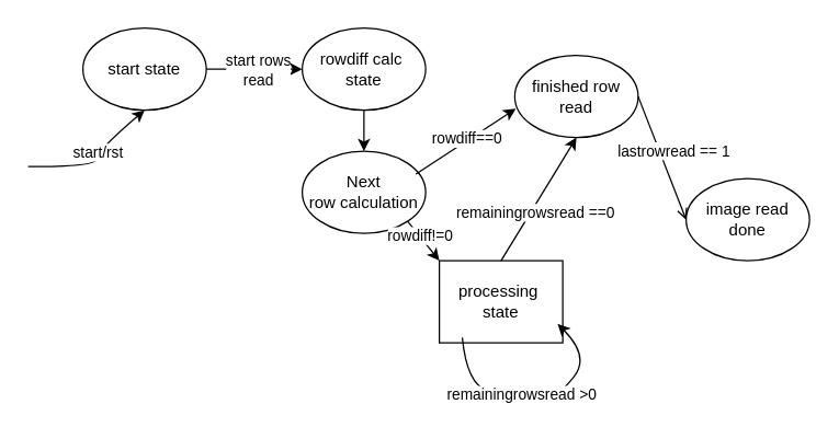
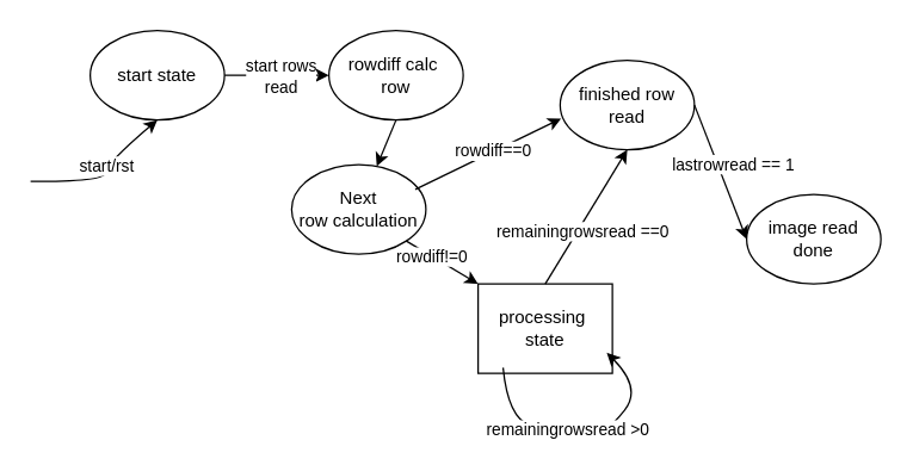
  <mxCell id="0" />
  <mxCell id="1" parent="0" />
  <mxCell id="2" value="start state" style="ellipse;whiteSpace=wrap;html=1;" vertex="1" parent="1"><mxGeometry x="60" y="20" width="90" height="60" as="geometry" /></mxCell>
  <mxCell id="3" value="" style="curved=1;endArrow=classic;html=1;rounded=0;entryX=0.5;entryY=1;entryDx=0;entryDy=0;" edge="1" parent="1" target="2"><mxGeometry width="50" height="50" relative="1" as="geometry"><mxPoint x="20" y="121.27" as="sourcePoint" /><mxPoint x="93.265" y="170.001" as="targetPoint" /><Array as="points"><mxPoint x="70" y="121.27" /><mxPoint x="70" y="110" /></Array></mxGeometry></mxCell>
  <mxCell id="4" value="start/rst" style="edgeLabel;html=1;align=center;verticalAlign=middle;resizable=0;points=[];" vertex="1" connectable="0" parent="3"><mxGeometry x="-0.582" y="-6" relative="1" as="geometry"><mxPoint x="28" y="-17" as="offset" /></mxGeometry></mxCell>
  <mxCell id="5" value="" style="endArrow=classic;html=1;rounded=0;exitX=1;exitY=0.5;exitDx=0;exitDy=0;entryX=0;entryY=0.5;entryDx=0;entryDy=0;" edge="1" parent="1" source="2" target="7"><mxGeometry width="50" height="50" relative="1" as="geometry"><mxPoint x="220" y="0" as="sourcePoint" /><mxPoint x="270" y="-50" as="targetPoint" /></mxGeometry></mxCell>
  <mxCell id="6" value="start rows &lt;br&gt;read" style="edgeLabel;html=1;align=center;verticalAlign=middle;resizable=0;points=[];" vertex="1" connectable="0" parent="5"><mxGeometry x="-0.475" y="1" relative="1" as="geometry"><mxPoint x="19" y="1" as="offset" /></mxGeometry></mxCell>
- <mxCell id="7" value="rowdiff calc&amp;nbsp;&lt;div&gt;state&lt;/div&gt;" style="ellipse;whiteSpace=wrap;html=1;" vertex="1" parent="1"><mxGeometry x="220" y="20" width="90" height="60" as="geometry" /></mxCell>
- <mxCell id="8" value="Next&lt;div&gt;row calculation&lt;/div&gt;" style="ellipse;whiteSpace=wrap;html=1;" vertex="1" parent="1"><mxGeometry x="220" y="110" width="90" height="60" as="geometry" /></mxCell>
+ <mxCell id="7" value="rowdiff calc&amp;nbsp;&lt;div&gt;row&lt;/div&gt;" style="ellipse;whiteSpace=wrap;html=1;" vertex="1" parent="1"><mxGeometry x="220" y="20" width="90" height="60" as="geometry" /></mxCell>
+ <mxCell id="8" value="Next&lt;div&gt;row calculation&lt;/div&gt;" style="ellipse;whiteSpace=wrap;html=1;" vertex="1" parent="1"><mxGeometry x="195" y="110" width="90" height="60" as="geometry" /></mxCell>
  <mxCell id="9" value="" style="endArrow=classic;html=1;rounded=0;exitX=0.5;exitY=1;exitDx=0;exitDy=0;" edge="1" parent="1" source="7" target="8"><mxGeometry width="50" height="50" relative="1" as="geometry"><mxPoint x="360" y="160" as="sourcePoint" /><mxPoint x="410" y="110" as="targetPoint" /></mxGeometry></mxCell>
  <mxCell id="10" value="finished row read" style="ellipse;whiteSpace=wrap;html=1;" vertex="1" parent="1"><mxGeometry x="375" y="40" width="90" height="60" as="geometry" /></mxCell>
  <mxCell id="11" value="" style="endArrow=classic;html=1;rounded=0;exitX=0.921;exitY=0.277;exitDx=0;exitDy=0;exitPerimeter=0;entryX=0.008;entryY=0.65;entryDx=0;entryDy=0;entryPerimeter=0;" edge="1" parent="1" source="8" target="10"><mxGeometry width="50" height="50" relative="1" as="geometry"><mxPoint x="350" y="170" as="sourcePoint" /><mxPoint x="400" y="120" as="targetPoint" /></mxGeometry></mxCell>
  <mxCell id="12" value="rowdiff==0" style="edgeLabel;html=1;align=center;verticalAlign=middle;resizable=0;points=[];" vertex="1" connectable="0" parent="11"><mxGeometry x="0.157" relative="1" as="geometry"><mxPoint x="-5" y="1" as="offset" /></mxGeometry></mxCell>
  <mxCell id="13" value="processing&amp;nbsp;&lt;div&gt;state&lt;/div&gt;" style="whiteSpace=wrap;html=1;rounded=0;" vertex="1" parent="1"><mxGeometry x="320" y="190" width="90" height="60" as="geometry" /></mxCell>
  <mxCell id="14" value="" style="endArrow=classic;html=1;rounded=0;exitX=1;exitY=1;exitDx=0;exitDy=0;entryX=0;entryY=0;entryDx=0;entryDy=0;" edge="1" parent="1" source="8" target="13"><mxGeometry width="50" height="50" relative="1" as="geometry"><mxPoint x="310" y="210" as="sourcePoint" /><mxPoint x="360" y="160" as="targetPoint" /></mxGeometry></mxCell>
  <mxCell id="15" value="rowdiff!=0" style="edgeLabel;html=1;align=center;verticalAlign=middle;resizable=0;points=[];" vertex="1" connectable="0" parent="14"><mxGeometry x="-0.354" y="-1" relative="1" as="geometry"><mxPoint x="2" as="offset" /></mxGeometry></mxCell>
  <mxCell id="16" value="" style="curved=1;endArrow=classic;html=1;rounded=0;exitX=0.186;exitY=0.936;exitDx=0;exitDy=0;exitPerimeter=0;entryX=0.958;entryY=0.769;entryDx=0;entryDy=0;entryPerimeter=0;" edge="1" parent="1" source="13" target="13"><mxGeometry width="50" height="50" relative="1" as="geometry"><mxPoint x="390" y="330" as="sourcePoint" /><mxPoint x="440" y="280" as="targetPoint" /><Array as="points"><mxPoint x="340" y="280" /><mxPoint x="370" y="290" /><mxPoint x="390" y="290" /><mxPoint x="406" y="290" /><mxPoint x="430" y="260" /></Array></mxGeometry></mxCell>
  <mxCell id="17" value="remainingrowsread &amp;gt;0" style="edgeLabel;html=1;align=center;verticalAlign=middle;resizable=0;points=[];" vertex="1" connectable="0" parent="16"><mxGeometry x="-0.31" y="1" relative="1" as="geometry"><mxPoint x="15" as="offset" /></mxGeometry></mxCell>
  <mxCell id="18" value="" style="endArrow=classic;html=1;rounded=0;exitX=0.5;exitY=0;exitDx=0;exitDy=0;entryX=0.5;entryY=1;entryDx=0;entryDy=0;" edge="1" parent="1" source="13" target="10"><mxGeometry width="50" height="50" relative="1" as="geometry"><mxPoint x="400" y="180" as="sourcePoint" /><mxPoint x="450" y="130" as="targetPoint" /></mxGeometry></mxCell>
  <mxCell id="19" value="remainingrowsread ==0" style="edgeLabel;html=1;align=center;verticalAlign=middle;resizable=0;points=[];" vertex="1" connectable="0" parent="18"><mxGeometry x="-0.183" y="-2" relative="1" as="geometry"><mxPoint as="offset" /></mxGeometry></mxCell>
  <mxCell id="20" value="image read done" style="ellipse;whiteSpace=wrap;html=1;" vertex="1" parent="1"><mxGeometry x="500" y="130" width="90" height="60" as="geometry" /></mxCell>
- <mxCell id="21" value="" style="endArrow=open;html=1;rounded=0;exitX=1;exitY=0.5;exitDx=0;exitDy=0;entryX=0;entryY=0.5;entryDx=0;entryDy=0;" edge="1" parent="1" source="10" target="20"><mxGeometry width="50" height="50" relative="1" as="geometry"><mxPoint x="480" y="150" as="sourcePoint" /><mxPoint x="530" y="100" as="targetPoint" /></mxGeometry></mxCell>
+ <mxCell id="21" value="" style="endArrow=classic;html=1;rounded=0;exitX=1;exitY=0.5;exitDx=0;exitDy=0;entryX=0;entryY=0.5;entryDx=0;entryDy=0;" edge="1" parent="1" source="10" target="20"><mxGeometry width="50" height="50" relative="1" as="geometry"><mxPoint x="480" y="150" as="sourcePoint" /><mxPoint x="530" y="100" as="targetPoint" /></mxGeometry></mxCell>
  <mxCell id="22" value="lastrowread == 1" style="edgeLabel;html=1;align=center;verticalAlign=middle;resizable=0;points=[];" vertex="1" connectable="0" parent="21"><mxGeometry x="-0.411" y="1" relative="1" as="geometry"><mxPoint x="14" y="14" as="offset" /></mxGeometry></mxCell>
